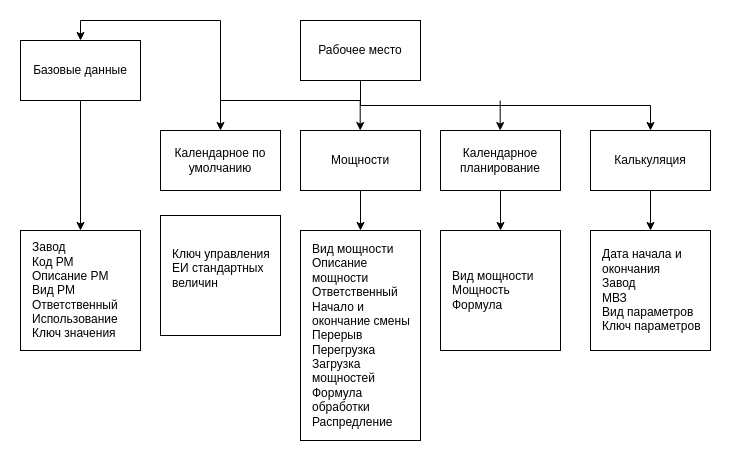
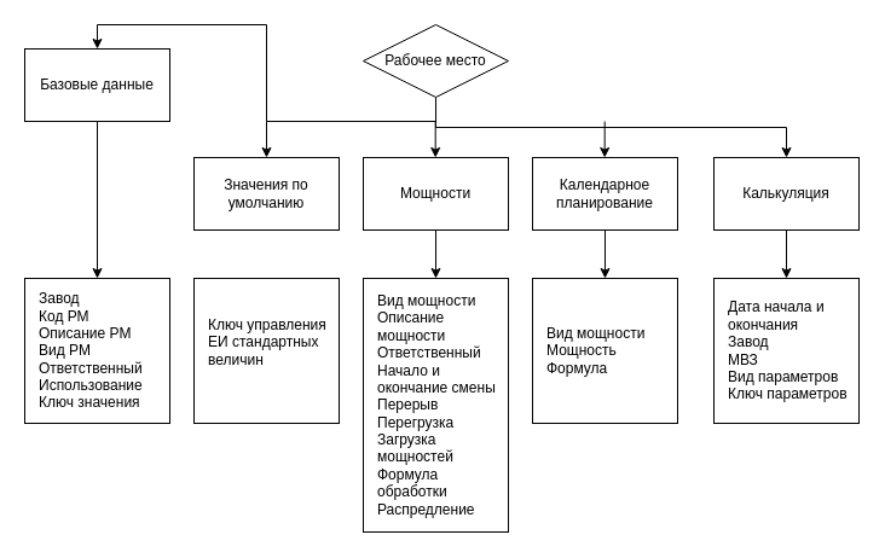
  <mxCell id="0" />
  <mxCell id="1" parent="0" />
  <mxCell id="2" style="edgeStyle=orthogonalEdgeStyle;rounded=0;orthogonalLoop=1;jettySize=auto;html=1;exitX=0.5;exitY=1;exitDx=0;exitDy=0;entryX=0.5;entryY=0;entryDx=0;entryDy=0;" edge="1" parent="1" source="4" target="6"><mxGeometry relative="1" as="geometry" /></mxCell>
  <mxCell id="3" style="edgeStyle=orthogonalEdgeStyle;rounded=0;orthogonalLoop=1;jettySize=auto;html=1;exitX=0.5;exitY=1;exitDx=0;exitDy=0;" edge="1" parent="1" source="4" target="17"><mxGeometry relative="1" as="geometry" /></mxCell>
- <mxCell id="4" value="Рабочее место" style="rounded=0;whiteSpace=wrap;html=1;" parent="1" vertex="1"><mxGeometry x="300" y="20" width="120" height="60" as="geometry" /></mxCell>
+ <mxCell id="4" value="Рабочее место" style="rhombus;whiteSpace=wrap;html=1;" parent="1" vertex="1"><mxGeometry x="300" y="20" width="120" height="60" as="geometry" /></mxCell>
  <mxCell id="5" style="edgeStyle=orthogonalEdgeStyle;rounded=0;orthogonalLoop=1;jettySize=auto;html=1;exitX=0.5;exitY=1;exitDx=0;exitDy=0;entryX=0.5;entryY=0;entryDx=0;entryDy=0;" edge="1" parent="1" source="6" target="7"><mxGeometry relative="1" as="geometry" /></mxCell>
  <mxCell id="6" value="Базовые данные" style="rounded=0;whiteSpace=wrap;html=1;" parent="1" vertex="1"><mxGeometry x="20" y="40" width="120" height="60" as="geometry" /></mxCell>
  <mxCell id="7" value="Завод&lt;div&gt;Код РМ&lt;/div&gt;&lt;div&gt;Описание РМ&lt;/div&gt;&lt;div&gt;Вид РМ&lt;/div&gt;&lt;div&gt;Ответственный&lt;/div&gt;&lt;div&gt;Использование&lt;/div&gt;&lt;div&gt;Ключ значения&lt;/div&gt;" style="rounded=0;whiteSpace=wrap;html=1;align=left;spacingLeft=10;" parent="1" vertex="1"><mxGeometry x="20" y="230" width="120" height="120" as="geometry" /></mxCell>
- <mxCell id="8" value="Календарное по умолчанию" style="rounded=0;whiteSpace=wrap;html=1;" vertex="1" parent="1"><mxGeometry x="160" y="130" width="120" height="60" as="geometry" /></mxCell>
- <mxCell id="9" value="Ключ управления&lt;div&gt;ЕИ стандартных величин&lt;/div&gt;&lt;div&gt;&lt;br&gt;&lt;/div&gt;" style="rounded=0;whiteSpace=wrap;html=1;align=left;spacingLeft=10;" vertex="1" parent="1"><mxGeometry x="160" y="215" width="120" height="120" as="geometry" /></mxCell>
+ <mxCell id="8" value="Значения по умолчанию" style="rounded=0;whiteSpace=wrap;html=1;" vertex="1" parent="1"><mxGeometry x="160" y="130" width="120" height="60" as="geometry" /></mxCell>
+ <mxCell id="9" value="Ключ управления&lt;div&gt;ЕИ стандартных величин&lt;/div&gt;&lt;div&gt;&lt;br&gt;&lt;/div&gt;" style="rounded=0;whiteSpace=wrap;html=1;align=left;spacingLeft=10;" vertex="1" parent="1"><mxGeometry x="160" y="230" width="120" height="120" as="geometry" /></mxCell>
  <mxCell id="10" style="edgeStyle=orthogonalEdgeStyle;rounded=0;orthogonalLoop=1;jettySize=auto;html=1;exitX=0.5;exitY=1;exitDx=0;exitDy=0;entryX=0.5;entryY=0;entryDx=0;entryDy=0;" edge="1" parent="1" source="11" target="12"><mxGeometry relative="1" as="geometry" /></mxCell>
  <mxCell id="11" value="Мощности" style="rounded=0;whiteSpace=wrap;html=1;" vertex="1" parent="1"><mxGeometry x="300" y="130" width="120" height="60" as="geometry" /></mxCell>
  <mxCell id="12" value="Вид мощности&lt;div&gt;Описание мощности&lt;div&gt;Ответственный&lt;/div&gt;&lt;div&gt;Начало и окончание смены&lt;/div&gt;&lt;div&gt;Перерыв&lt;/div&gt;&lt;div&gt;Перегрузка&lt;/div&gt;&lt;div&gt;Загрузка мощностей&lt;/div&gt;&lt;div&gt;Формула обработки&lt;/div&gt;&lt;div&gt;Распредление&lt;/div&gt;&lt;/div&gt;" style="rounded=0;whiteSpace=wrap;html=1;align=left;spacingLeft=10;" vertex="1" parent="1"><mxGeometry x="300" y="230" width="120" height="210" as="geometry" /></mxCell>
  <mxCell id="13" style="edgeStyle=orthogonalEdgeStyle;rounded=0;orthogonalLoop=1;jettySize=auto;html=1;exitX=0.5;exitY=1;exitDx=0;exitDy=0;entryX=0.5;entryY=0;entryDx=0;entryDy=0;" edge="1" parent="1" source="14" target="15"><mxGeometry relative="1" as="geometry" /></mxCell>
  <mxCell id="14" value="Календарное планирование" style="rounded=0;whiteSpace=wrap;html=1;" vertex="1" parent="1"><mxGeometry x="440" y="130" width="120" height="60" as="geometry" /></mxCell>
  <mxCell id="15" value="Вид мощности&lt;div&gt;Мощность&lt;/div&gt;&lt;div&gt;Формула&lt;/div&gt;" style="rounded=0;whiteSpace=wrap;html=1;align=left;spacingLeft=10;" vertex="1" parent="1"><mxGeometry x="440" y="230" width="120" height="120" as="geometry" /></mxCell>
  <mxCell id="16" style="edgeStyle=orthogonalEdgeStyle;rounded=0;orthogonalLoop=1;jettySize=auto;html=1;exitX=0.5;exitY=1;exitDx=0;exitDy=0;entryX=0.5;entryY=0;entryDx=0;entryDy=0;" edge="1" parent="1" source="17" target="18"><mxGeometry relative="1" as="geometry" /></mxCell>
  <mxCell id="17" value="Калькуляция" style="rounded=0;whiteSpace=wrap;html=1;" vertex="1" parent="1"><mxGeometry x="590" y="130" width="120" height="60" as="geometry" /></mxCell>
  <mxCell id="18" value="Дата начала и окончания&lt;div&gt;Завод&lt;/div&gt;&lt;div&gt;МВЗ&lt;/div&gt;&lt;div&gt;Вид параметров&lt;/div&gt;&lt;div&gt;Ключ параметров&lt;/div&gt;" style="rounded=0;whiteSpace=wrap;html=1;align=left;spacingLeft=10;" vertex="1" parent="1"><mxGeometry x="590" y="230" width="120" height="120" as="geometry" /></mxCell>
  <mxCell id="19" value="" style="endArrow=classic;html=1;rounded=0;entryX=0.5;entryY=0;entryDx=0;entryDy=0;" edge="1" parent="1" target="8"><mxGeometry width="50" height="50" relative="1" as="geometry"><mxPoint x="220" y="100" as="sourcePoint" /><mxPoint x="340" y="130" as="targetPoint" /></mxGeometry></mxCell>
  <mxCell id="20" value="" style="endArrow=classic;html=1;rounded=0;entryX=0.5;entryY=0;entryDx=0;entryDy=0;" edge="1" parent="1"><mxGeometry width="50" height="50" relative="1" as="geometry"><mxPoint x="359.69" y="100" as="sourcePoint" /><mxPoint x="359.69" y="130" as="targetPoint" /></mxGeometry></mxCell>
  <mxCell id="21" value="" style="endArrow=classic;html=1;rounded=0;entryX=0.5;entryY=0;entryDx=0;entryDy=0;" edge="1" parent="1"><mxGeometry width="50" height="50" relative="1" as="geometry"><mxPoint x="499.69" y="100" as="sourcePoint" /><mxPoint x="499.69" y="130" as="targetPoint" /></mxGeometry></mxCell>
